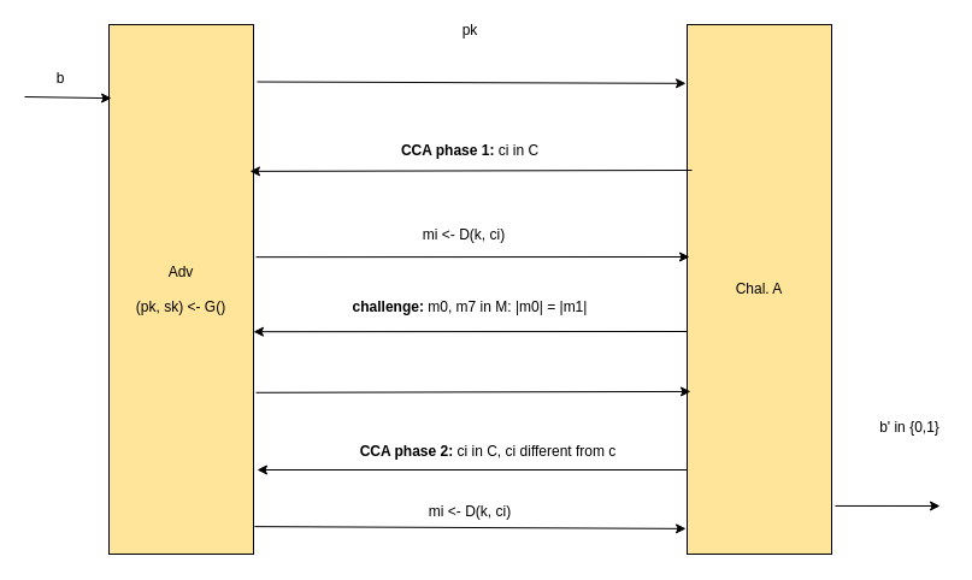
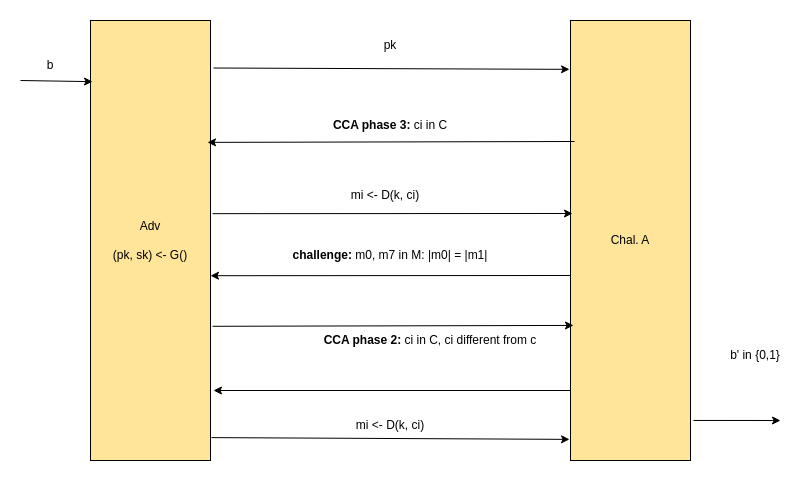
  <mxCell id="0" />
  <mxCell id="1" parent="0" />
  <mxCell id="2" value="&lt;div&gt;Adv&lt;/div&gt;&lt;div&gt;&lt;br&gt;&lt;/div&gt;&lt;div&gt;(pk, sk) &amp;lt;- G()&lt;br&gt;&lt;/div&gt;" style="rounded=0;whiteSpace=wrap;html=1;fillColor=#FFE599;" vertex="1" parent="1"><mxGeometry x="90" y="20" width="120" height="440" as="geometry" /></mxCell>
  <mxCell id="3" value="Chal. A" style="rounded=0;whiteSpace=wrap;html=1;fillColor=#FFE599;" vertex="1" parent="1"><mxGeometry x="570" y="20" width="120" height="440" as="geometry" /></mxCell>
  <mxCell id="4" value="" style="endArrow=classic;html=1;rounded=0;exitX=1.025;exitY=0.108;exitDx=0;exitDy=0;exitPerimeter=0;entryX=-0.008;entryY=0.111;entryDx=0;entryDy=0;entryPerimeter=0;" edge="1" parent="1" source="2" target="3"><mxGeometry width="50" height="50" relative="1" as="geometry"><mxPoint x="340" y="260" as="sourcePoint" /><mxPoint x="390" y="210" as="targetPoint" /></mxGeometry></mxCell>
- <mxCell id="5" value="pk" style="text;html=1;align=center;verticalAlign=middle;whiteSpace=wrap;rounded=0;" vertex="1" parent="1"><mxGeometry x="360" y="10" width="60" height="30" as="geometry" /></mxCell>
+ <mxCell id="5" value="pk" style="text;html=1;align=center;verticalAlign=middle;whiteSpace=wrap;rounded=0;" vertex="1" parent="1"><mxGeometry x="360" y="30" width="60" height="30" as="geometry" /></mxCell>
  <mxCell id="6" value="" style="endArrow=classic;html=1;rounded=0;exitX=0.033;exitY=0.275;exitDx=0;exitDy=0;exitPerimeter=0;entryX=0.975;entryY=0.277;entryDx=0;entryDy=0;entryPerimeter=0;" edge="1" parent="1" source="3" target="2"><mxGeometry width="50" height="50" relative="1" as="geometry"><mxPoint x="340" y="260" as="sourcePoint" /><mxPoint x="390" y="210" as="targetPoint" /></mxGeometry></mxCell>
- <mxCell id="7" value="&lt;b&gt;CCA phase 1: &lt;/b&gt;ci in C" style="text;html=1;align=center;verticalAlign=middle;whiteSpace=wrap;rounded=0;" vertex="1" parent="1"><mxGeometry x="325" y="110" width="130" height="30" as="geometry" /></mxCell>
+ <mxCell id="7" value="&lt;b&gt;CCA phase 3: &lt;/b&gt;ci in C" style="text;html=1;align=center;verticalAlign=middle;whiteSpace=wrap;rounded=0;" vertex="1" parent="1"><mxGeometry x="325" y="110" width="130" height="30" as="geometry" /></mxCell>
  <mxCell id="8" value="" style="endArrow=classic;html=1;rounded=0;exitX=1.017;exitY=0.439;exitDx=0;exitDy=0;exitPerimeter=0;" edge="1" parent="1" source="2"><mxGeometry width="50" height="50" relative="1" as="geometry"><mxPoint x="340" y="260" as="sourcePoint" /><mxPoint x="572" y="213" as="targetPoint" /></mxGeometry></mxCell>
  <mxCell id="9" value="mi &amp;lt;- D(k, ci)" style="text;html=1;align=center;verticalAlign=middle;whiteSpace=wrap;rounded=0;" vertex="1" parent="1"><mxGeometry x="330" y="180" width="110" height="30" as="geometry" /></mxCell>
  <mxCell id="10" value="" style="endArrow=classic;html=1;rounded=0;entryX=1;entryY=0.58;entryDx=0;entryDy=0;entryPerimeter=0;" edge="1" parent="1" target="2"><mxGeometry width="50" height="50" relative="1" as="geometry"><mxPoint x="570" y="275" as="sourcePoint" /><mxPoint x="390" y="210" as="targetPoint" /></mxGeometry></mxCell>
  <mxCell id="11" value="&lt;b&gt;challenge: &lt;/b&gt;m0, m7 in M: |m0| = |m1|" style="text;html=1;align=center;verticalAlign=middle;whiteSpace=wrap;rounded=0;" vertex="1" parent="1"><mxGeometry x="290" y="240" width="200" height="30" as="geometry" /></mxCell>
  <mxCell id="12" value="" style="endArrow=classic;html=1;rounded=0;exitX=1.017;exitY=0.695;exitDx=0;exitDy=0;exitPerimeter=0;entryX=0.025;entryY=0.693;entryDx=0;entryDy=0;entryPerimeter=0;" edge="1" parent="1" source="2" target="3"><mxGeometry width="50" height="50" relative="1" as="geometry"><mxPoint x="340" y="260" as="sourcePoint" /><mxPoint x="390" y="210" as="targetPoint" /></mxGeometry></mxCell>
  <mxCell id="13" value="" style="endArrow=classic;html=1;rounded=0;" edge="1" parent="1"><mxGeometry width="50" height="50" relative="1" as="geometry"><mxPoint x="570" y="390" as="sourcePoint" /><mxPoint x="213" y="390" as="targetPoint" /></mxGeometry></mxCell>
- <mxCell id="14" value="&lt;b&gt;CCA phase 2: &lt;/b&gt;ci in C, ci different from c" style="text;html=1;align=center;verticalAlign=middle;whiteSpace=wrap;rounded=0;" vertex="1" parent="1"><mxGeometry x="290" y="360" width="230" height="30" as="geometry" /></mxCell>
+ <mxCell id="14" value="&lt;b&gt;CCA phase 2: &lt;/b&gt;ci in C, ci different from c" style="text;html=1;align=center;verticalAlign=middle;whiteSpace=wrap;rounded=0;" vertex="1" parent="1"><mxGeometry x="315" y="325" width="230" height="30" as="geometry" /></mxCell>
  <mxCell id="15" value="" style="endArrow=classic;html=1;rounded=0;exitX=1.008;exitY=0.948;exitDx=0;exitDy=0;exitPerimeter=0;entryX=-0.008;entryY=0.952;entryDx=0;entryDy=0;entryPerimeter=0;" edge="1" parent="1" source="2" target="3"><mxGeometry width="50" height="50" relative="1" as="geometry"><mxPoint x="340" y="260" as="sourcePoint" /><mxPoint x="390" y="210" as="targetPoint" /></mxGeometry></mxCell>
  <mxCell id="16" value="mi &amp;lt;- D(k, ci)" style="text;html=1;align=center;verticalAlign=middle;whiteSpace=wrap;rounded=0;" vertex="1" parent="1"><mxGeometry x="335" y="410" width="110" height="30" as="geometry" /></mxCell>
  <mxCell id="17" value="" style="endArrow=classic;html=1;rounded=0;entryX=0.017;entryY=0.139;entryDx=0;entryDy=0;entryPerimeter=0;" edge="1" parent="1" target="2"><mxGeometry width="50" height="50" relative="1" as="geometry"><mxPoint x="20" y="80" as="sourcePoint" /><mxPoint x="390" y="210" as="targetPoint" /></mxGeometry></mxCell>
  <mxCell id="18" value="b" style="text;html=1;align=center;verticalAlign=middle;whiteSpace=wrap;rounded=0;" vertex="1" parent="1"><mxGeometry x="20" y="50" width="60" height="30" as="geometry" /></mxCell>
  <mxCell id="19" value="" style="endArrow=classic;html=1;rounded=0;exitX=1.025;exitY=0.909;exitDx=0;exitDy=0;exitPerimeter=0;" edge="1" parent="1" source="3"><mxGeometry width="50" height="50" relative="1" as="geometry"><mxPoint x="720" y="260" as="sourcePoint" /><mxPoint x="780" y="420" as="targetPoint" /></mxGeometry></mxCell>
  <mxCell id="20" value="b' in {0,1}" style="text;html=1;align=center;verticalAlign=middle;whiteSpace=wrap;rounded=0;" vertex="1" parent="1"><mxGeometry x="725" y="340" width="60" height="30" as="geometry" /></mxCell>
